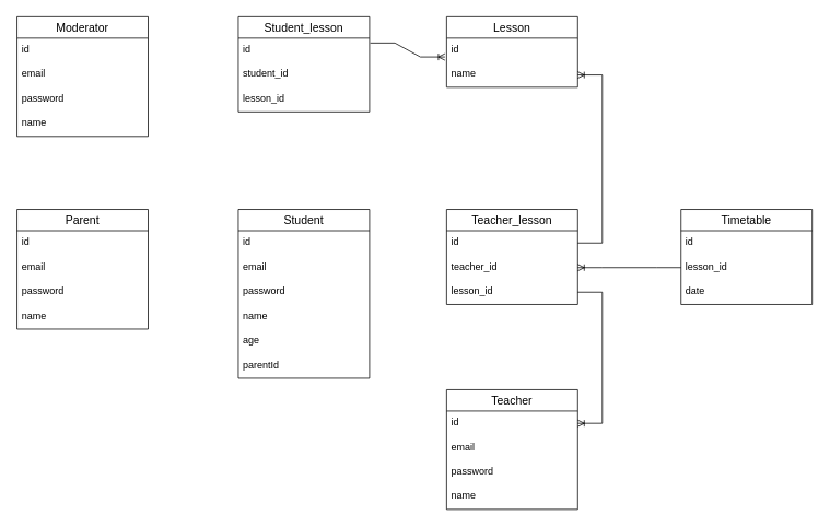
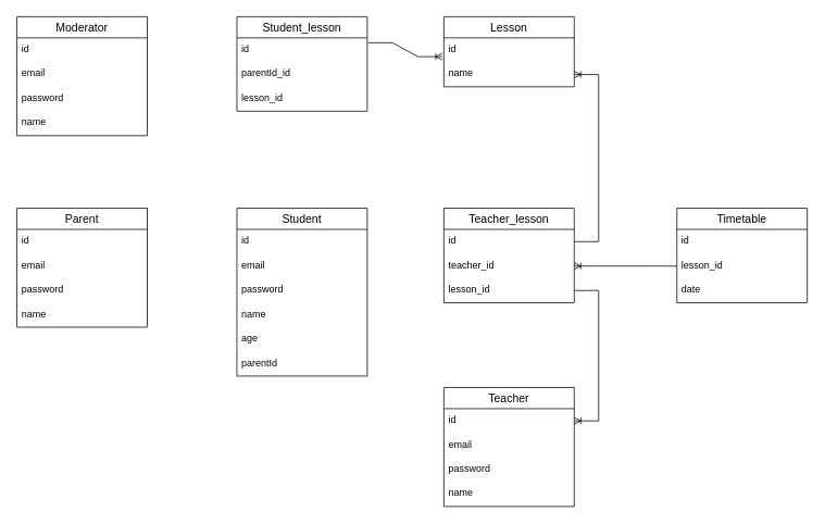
  <mxCell id="0" />
  <mxCell id="1" parent="0" />
  <mxCell id="2" value="Parent" style="swimlane;fontStyle=0;childLayout=stackLayout;horizontal=1;startSize=26;horizontalStack=0;resizeParent=1;resizeParentMax=0;resizeLast=0;collapsible=1;marginBottom=0;align=center;fontSize=14;" vertex="1" parent="1"><mxGeometry x="20" y="255" width="160" height="146" as="geometry" /></mxCell>
  <mxCell id="3" value="id" style="text;strokeColor=none;fillColor=none;spacingLeft=4;spacingRight=4;overflow=hidden;rotatable=0;points=[[0,0.5],[1,0.5]];portConstraint=eastwest;fontSize=12;" vertex="1" parent="2"><mxGeometry y="26" width="160" height="30" as="geometry" /></mxCell>
  <mxCell id="4" value="email" style="text;strokeColor=none;fillColor=none;spacingLeft=4;spacingRight=4;overflow=hidden;rotatable=0;points=[[0,0.5],[1,0.5]];portConstraint=eastwest;fontSize=12;" vertex="1" parent="2"><mxGeometry y="56" width="160" height="30" as="geometry" /></mxCell>
  <mxCell id="5" value="password" style="text;strokeColor=none;fillColor=none;spacingLeft=4;spacingRight=4;overflow=hidden;rotatable=0;points=[[0,0.5],[1,0.5]];portConstraint=eastwest;fontSize=12;" vertex="1" parent="2"><mxGeometry y="86" width="160" height="30" as="geometry" /></mxCell>
  <mxCell id="6" value="name" style="text;strokeColor=none;fillColor=none;spacingLeft=4;spacingRight=4;overflow=hidden;rotatable=0;points=[[0,0.5],[1,0.5]];portConstraint=eastwest;fontSize=12;" vertex="1" parent="2"><mxGeometry y="116" width="160" height="30" as="geometry" /></mxCell>
  <mxCell id="7" value="Timetable" style="swimlane;fontStyle=0;childLayout=stackLayout;horizontal=1;startSize=26;horizontalStack=0;resizeParent=1;resizeParentMax=0;resizeLast=0;collapsible=1;marginBottom=0;align=center;fontSize=14;" vertex="1" parent="1"><mxGeometry x="830" y="255" width="160" height="116" as="geometry" /></mxCell>
  <mxCell id="8" value="id" style="text;strokeColor=none;fillColor=none;spacingLeft=4;spacingRight=4;overflow=hidden;rotatable=0;points=[[0,0.5],[1,0.5]];portConstraint=eastwest;fontSize=12;" vertex="1" parent="7"><mxGeometry y="26" width="160" height="30" as="geometry" /></mxCell>
  <mxCell id="9" value="lesson_id" style="text;strokeColor=none;fillColor=none;spacingLeft=4;spacingRight=4;overflow=hidden;rotatable=0;points=[[0,0.5],[1,0.5]];portConstraint=eastwest;fontSize=12;" vertex="1" parent="7"><mxGeometry y="56" width="160" height="30" as="geometry" /></mxCell>
  <mxCell id="10" value="date" style="text;strokeColor=none;fillColor=none;spacingLeft=4;spacingRight=4;overflow=hidden;rotatable=0;points=[[0,0.5],[1,0.5]];portConstraint=eastwest;fontSize=12;" vertex="1" parent="7"><mxGeometry y="86" width="160" height="30" as="geometry" /></mxCell>
  <mxCell id="11" value="Teacher_lesson" style="swimlane;fontStyle=0;childLayout=stackLayout;horizontal=1;startSize=26;horizontalStack=0;resizeParent=1;resizeParentMax=0;resizeLast=0;collapsible=1;marginBottom=0;align=center;fontSize=14;" vertex="1" parent="1"><mxGeometry x="544" y="255" width="160" height="116" as="geometry" /></mxCell>
  <mxCell id="12" value="id" style="text;strokeColor=none;fillColor=none;spacingLeft=4;spacingRight=4;overflow=hidden;rotatable=0;points=[[0,0.5],[1,0.5]];portConstraint=eastwest;fontSize=12;" vertex="1" parent="11"><mxGeometry y="26" width="160" height="30" as="geometry" /></mxCell>
  <mxCell id="13" value="teacher_id" style="text;strokeColor=none;fillColor=none;spacingLeft=4;spacingRight=4;overflow=hidden;rotatable=0;points=[[0,0.5],[1,0.5]];portConstraint=eastwest;fontSize=12;" vertex="1" parent="11"><mxGeometry y="56" width="160" height="30" as="geometry" /></mxCell>
  <mxCell id="14" value="lesson_id" style="text;strokeColor=none;fillColor=none;spacingLeft=4;spacingRight=4;overflow=hidden;rotatable=0;points=[[0,0.5],[1,0.5]];portConstraint=eastwest;fontSize=12;" vertex="1" parent="11"><mxGeometry y="86" width="160" height="30" as="geometry" /></mxCell>
  <mxCell id="15" value="Student_lesson" style="swimlane;fontStyle=0;childLayout=stackLayout;horizontal=1;startSize=26;horizontalStack=0;resizeParent=1;resizeParentMax=0;resizeLast=0;collapsible=1;marginBottom=0;align=center;fontSize=14;" vertex="1" parent="1"><mxGeometry y="20" width="160" height="116" as="geometry" x="290" /></mxCell>
  <mxCell id="16" value="id" style="text;strokeColor=none;fillColor=none;spacingLeft=4;spacingRight=4;overflow=hidden;rotatable=0;points=[[0,0.5],[1,0.5]];portConstraint=eastwest;fontSize=12;" vertex="1" parent="15"><mxGeometry y="26" width="160" height="30" as="geometry" /></mxCell>
- <mxCell id="17" value="student_id" style="text;strokeColor=none;fillColor=none;spacingLeft=4;spacingRight=4;overflow=hidden;rotatable=0;points=[[0,0.5],[1,0.5]];portConstraint=eastwest;fontSize=12;" vertex="1" parent="15"><mxGeometry y="56" width="160" height="30" as="geometry" /></mxCell>
+ <mxCell id="17" value="parentId_id" style="text;strokeColor=none;fillColor=none;spacingLeft=4;spacingRight=4;overflow=hidden;rotatable=0;points=[[0,0.5],[1,0.5]];portConstraint=eastwest;fontSize=12;" vertex="1" parent="15"><mxGeometry y="56" width="160" height="30" as="geometry" /></mxCell>
  <mxCell id="18" value="lesson_id" style="text;strokeColor=none;fillColor=none;spacingLeft=4;spacingRight=4;overflow=hidden;rotatable=0;points=[[0,0.5],[1,0.5]];portConstraint=eastwest;fontSize=12;" vertex="1" parent="15"><mxGeometry y="86" width="160" height="30" as="geometry" /></mxCell>
  <mxCell id="19" value="Moderator" style="swimlane;fontStyle=0;childLayout=stackLayout;horizontal=1;startSize=26;horizontalStack=0;resizeParent=1;resizeParentMax=0;resizeLast=0;collapsible=1;marginBottom=0;align=center;fontSize=14;" vertex="1" parent="1"><mxGeometry x="20" y="20" width="160" height="146" as="geometry" /></mxCell>
  <mxCell id="20" value="id" style="text;strokeColor=none;fillColor=none;spacingLeft=4;spacingRight=4;overflow=hidden;rotatable=0;points=[[0,0.5],[1,0.5]];portConstraint=eastwest;fontSize=12;" vertex="1" parent="19"><mxGeometry y="26" width="160" height="30" as="geometry" /></mxCell>
  <mxCell id="21" value="email" style="text;strokeColor=none;fillColor=none;spacingLeft=4;spacingRight=4;overflow=hidden;rotatable=0;points=[[0,0.5],[1,0.5]];portConstraint=eastwest;fontSize=12;" vertex="1" parent="19"><mxGeometry y="56" width="160" height="30" as="geometry" /></mxCell>
  <mxCell id="22" value="password" style="text;strokeColor=none;fillColor=none;spacingLeft=4;spacingRight=4;overflow=hidden;rotatable=0;points=[[0,0.5],[1,0.5]];portConstraint=eastwest;fontSize=12;" vertex="1" parent="19"><mxGeometry y="86" width="160" height="30" as="geometry" /></mxCell>
  <mxCell id="23" value="name" style="text;strokeColor=none;fillColor=none;spacingLeft=4;spacingRight=4;overflow=hidden;rotatable=0;points=[[0,0.5],[1,0.5]];portConstraint=eastwest;fontSize=12;" vertex="1" parent="19"><mxGeometry y="116" width="160" height="30" as="geometry" /></mxCell>
  <mxCell id="24" value="Student" style="swimlane;fontStyle=0;childLayout=stackLayout;horizontal=1;startSize=26;horizontalStack=0;resizeParent=1;resizeParentMax=0;resizeLast=0;collapsible=1;marginBottom=0;align=center;fontSize=14;" vertex="1" parent="1"><mxGeometry y="255" width="160" height="206" as="geometry" x="290" /></mxCell>
  <mxCell id="25" value="id" style="text;strokeColor=none;fillColor=none;spacingLeft=4;spacingRight=4;overflow=hidden;rotatable=0;points=[[0,0.5],[1,0.5]];portConstraint=eastwest;fontSize=12;" vertex="1" parent="24"><mxGeometry y="26" width="160" height="30" as="geometry" /></mxCell>
  <mxCell id="26" value="email" style="text;strokeColor=none;fillColor=none;spacingLeft=4;spacingRight=4;overflow=hidden;rotatable=0;points=[[0,0.5],[1,0.5]];portConstraint=eastwest;fontSize=12;" vertex="1" parent="24"><mxGeometry y="56" width="160" height="30" as="geometry" /></mxCell>
  <mxCell id="27" value="password" style="text;strokeColor=none;fillColor=none;spacingLeft=4;spacingRight=4;overflow=hidden;rotatable=0;points=[[0,0.5],[1,0.5]];portConstraint=eastwest;fontSize=12;" vertex="1" parent="24"><mxGeometry y="86" width="160" height="30" as="geometry" /></mxCell>
  <mxCell id="28" value="name" style="text;strokeColor=none;fillColor=none;spacingLeft=4;spacingRight=4;overflow=hidden;rotatable=0;points=[[0,0.5],[1,0.5]];portConstraint=eastwest;fontSize=12;" vertex="1" parent="24"><mxGeometry y="116" width="160" height="30" as="geometry" /></mxCell>
  <mxCell id="29" value="age" style="text;strokeColor=none;fillColor=none;spacingLeft=4;spacingRight=4;overflow=hidden;rotatable=0;points=[[0,0.5],[1,0.5]];portConstraint=eastwest;fontSize=12;" vertex="1" parent="24"><mxGeometry y="146" width="160" height="30" as="geometry" /></mxCell>
  <mxCell id="30" value="parentId" style="text;strokeColor=none;fillColor=none;spacingLeft=4;spacingRight=4;overflow=hidden;rotatable=0;points=[[0,0.5],[1,0.5]];portConstraint=eastwest;fontSize=12;" vertex="1" parent="24"><mxGeometry y="176" width="160" height="30" as="geometry" /></mxCell>
  <mxCell id="31" value="Lesson" style="swimlane;fontStyle=0;childLayout=stackLayout;horizontal=1;startSize=26;horizontalStack=0;resizeParent=1;resizeParentMax=0;resizeLast=0;collapsible=1;marginBottom=0;align=center;fontSize=14;" vertex="1" parent="1"><mxGeometry x="544" y="20" width="160" height="86" as="geometry" /></mxCell>
  <mxCell id="32" value="id" style="text;strokeColor=none;fillColor=none;spacingLeft=4;spacingRight=4;overflow=hidden;rotatable=0;points=[[0,0.5],[1,0.5]];portConstraint=eastwest;fontSize=12;" vertex="1" parent="31"><mxGeometry y="26" width="160" height="30" as="geometry" /></mxCell>
  <mxCell id="33" value="name" style="text;strokeColor=none;fillColor=none;spacingLeft=4;spacingRight=4;overflow=hidden;rotatable=0;points=[[0,0.5],[1,0.5]];portConstraint=eastwest;fontSize=12;" vertex="1" parent="31"><mxGeometry y="56" width="160" height="30" as="geometry" /></mxCell>
  <mxCell id="34" value="Teacher" style="swimlane;fontStyle=0;childLayout=stackLayout;horizontal=1;startSize=26;horizontalStack=0;resizeParent=1;resizeParentMax=0;resizeLast=0;collapsible=1;marginBottom=0;align=center;fontSize=14;" vertex="1" parent="1"><mxGeometry x="544" y="475" width="160" height="146" as="geometry" /></mxCell>
  <mxCell id="35" value="id" style="text;strokeColor=none;fillColor=none;spacingLeft=4;spacingRight=4;overflow=hidden;rotatable=0;points=[[0,0.5],[1,0.5]];portConstraint=eastwest;fontSize=12;" vertex="1" parent="34"><mxGeometry y="26" width="160" height="30" as="geometry" /></mxCell>
  <mxCell id="36" value="email" style="text;strokeColor=none;fillColor=none;spacingLeft=4;spacingRight=4;overflow=hidden;rotatable=0;points=[[0,0.5],[1,0.5]];portConstraint=eastwest;fontSize=12;" vertex="1" parent="34"><mxGeometry y="56" width="160" height="30" as="geometry" /></mxCell>
  <mxCell id="37" value="password" style="text;strokeColor=none;fillColor=none;spacingLeft=4;spacingRight=4;overflow=hidden;rotatable=0;points=[[0,0.5],[1,0.5]];portConstraint=eastwest;fontSize=12;" vertex="1" parent="34"><mxGeometry y="86" width="160" height="30" as="geometry" /></mxCell>
  <mxCell id="38" value="name" style="text;strokeColor=none;fillColor=none;spacingLeft=4;spacingRight=4;overflow=hidden;rotatable=0;points=[[0,0.5],[1,0.5]];portConstraint=eastwest;fontSize=12;" vertex="1" parent="34"><mxGeometry y="116" width="160" height="30" as="geometry" /></mxCell>
  <mxCell id="39" value="" style="edgeStyle=entityRelationEdgeStyle;fontSize=12;html=1;endArrow=ERoneToMany;rounded=0;entryX=-0.012;entryY=0.767;entryDx=0;entryDy=0;entryPerimeter=0;exitX=1.006;exitY=0.2;exitDx=0;exitDy=0;exitPerimeter=0;" edge="1" parent="1" source="16" target="32"><mxGeometry width="100" height="100" relative="1" as="geometry"><mxPoint x="650" y="385" as="sourcePoint" /><mxPoint x="750" y="285" as="targetPoint" /></mxGeometry></mxCell>
  <mxCell id="40" value="" style="edgeStyle=entityRelationEdgeStyle;fontSize=12;html=1;endArrow=ERoneToMany;rounded=0;entryX=1;entryY=0.5;entryDx=0;entryDy=0;exitX=1;exitY=0.5;exitDx=0;exitDy=0;" edge="1" parent="1" source="12" target="33"><mxGeometry width="100" height="100" relative="1" as="geometry"><mxPoint x="710" y="265" as="sourcePoint" /><mxPoint x="750" y="285" as="targetPoint" /></mxGeometry></mxCell>
  <mxCell id="41" value="" style="edgeStyle=entityRelationEdgeStyle;fontSize=12;html=1;endArrow=ERoneToMany;rounded=0;exitX=1;exitY=0.5;exitDx=0;exitDy=0;" edge="1" parent="1" source="14" target="35"><mxGeometry width="100" height="100" relative="1" as="geometry"><mxPoint x="650" y="385" as="sourcePoint" /><mxPoint x="750" y="285" as="targetPoint" /></mxGeometry></mxCell>
  <mxCell id="42" value="" style="edgeStyle=entityRelationEdgeStyle;fontSize=12;html=1;endArrow=ERoneToMany;rounded=0;exitX=0;exitY=0.5;exitDx=0;exitDy=0;" edge="1" parent="1" source="9" target="13"><mxGeometry width="100" height="100" relative="1" as="geometry"><mxPoint x="650" y="385" as="sourcePoint" /><mxPoint x="750" y="285" as="targetPoint" /></mxGeometry></mxCell>
